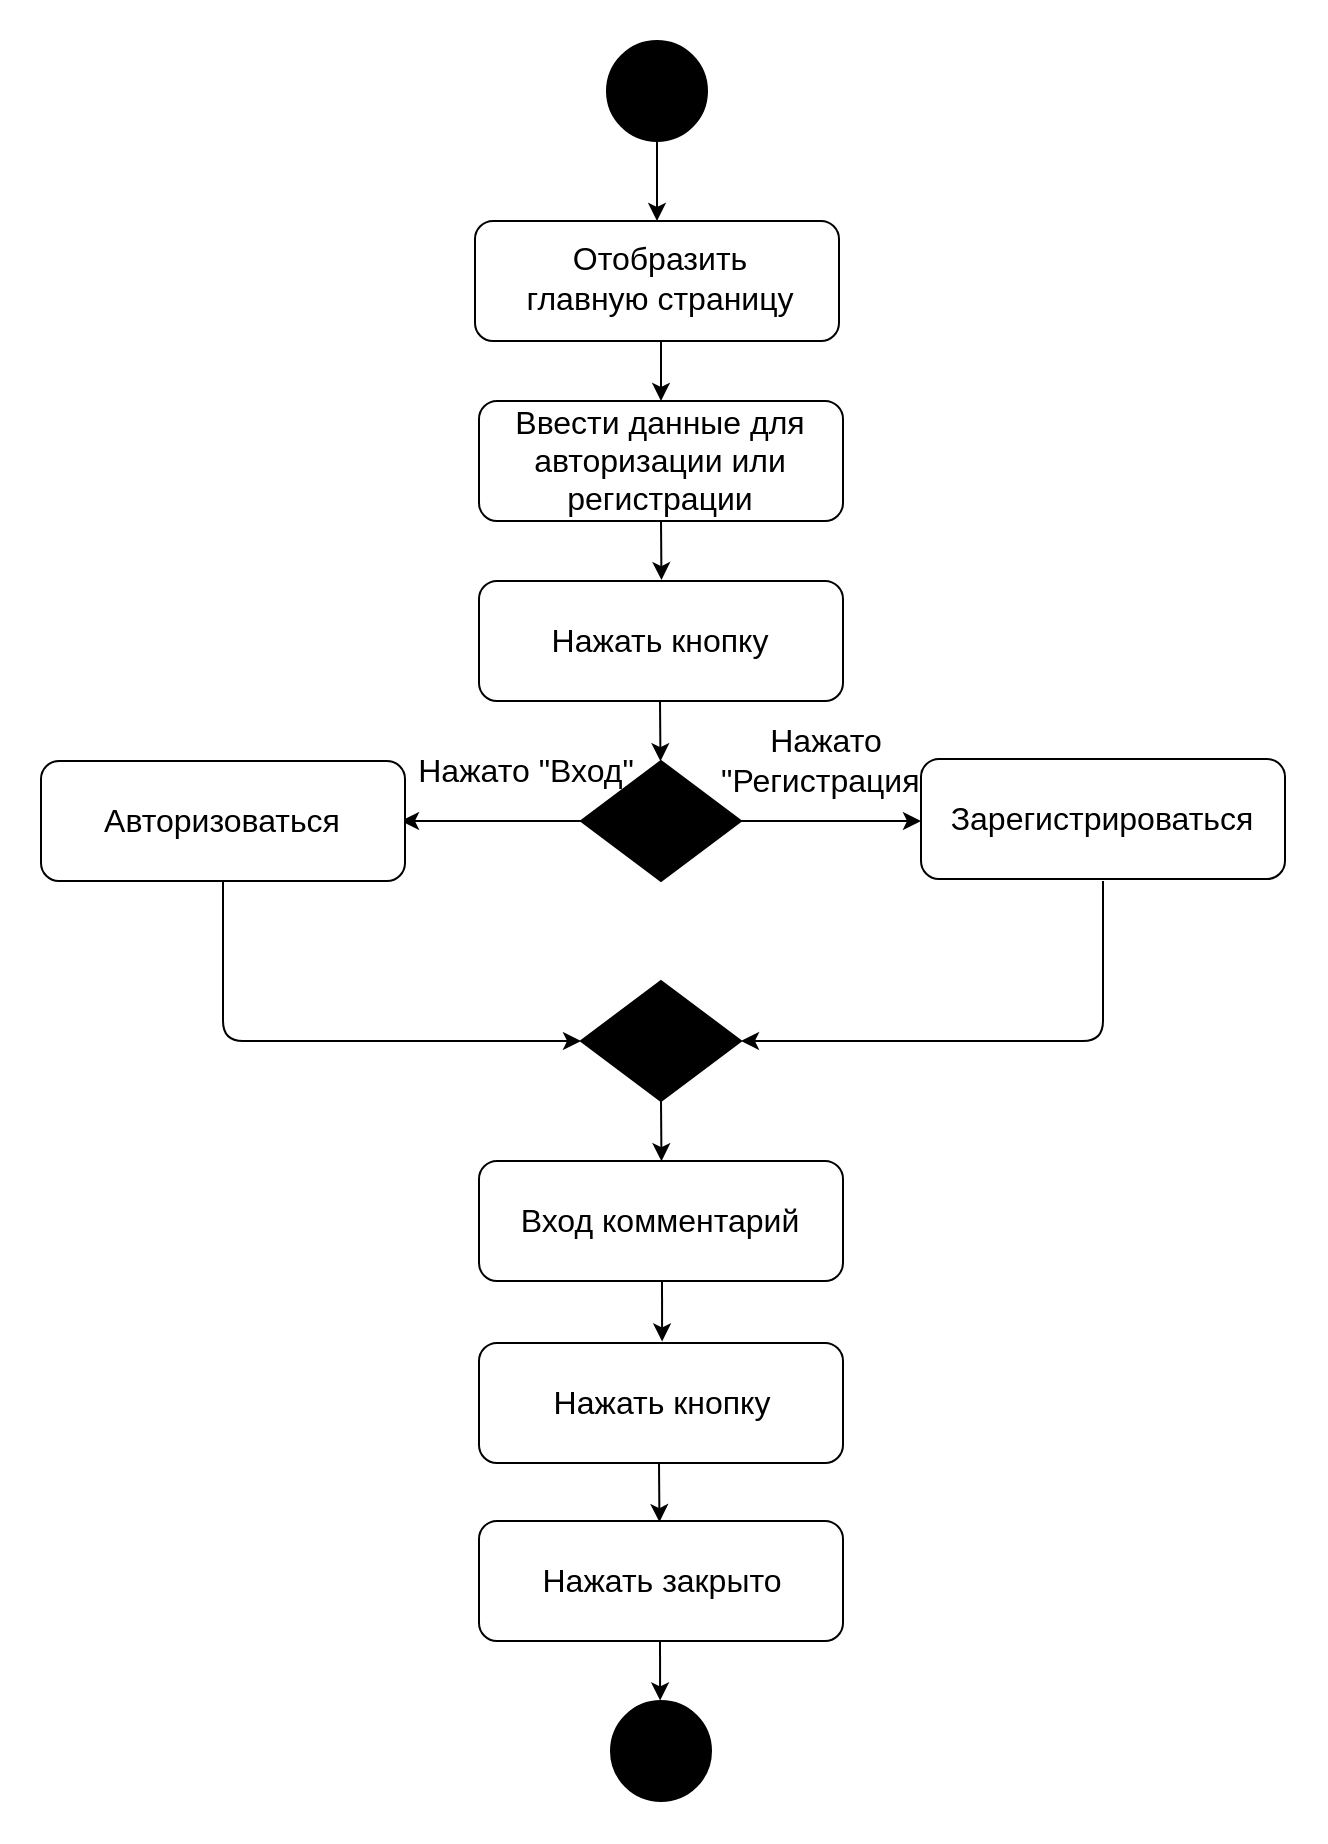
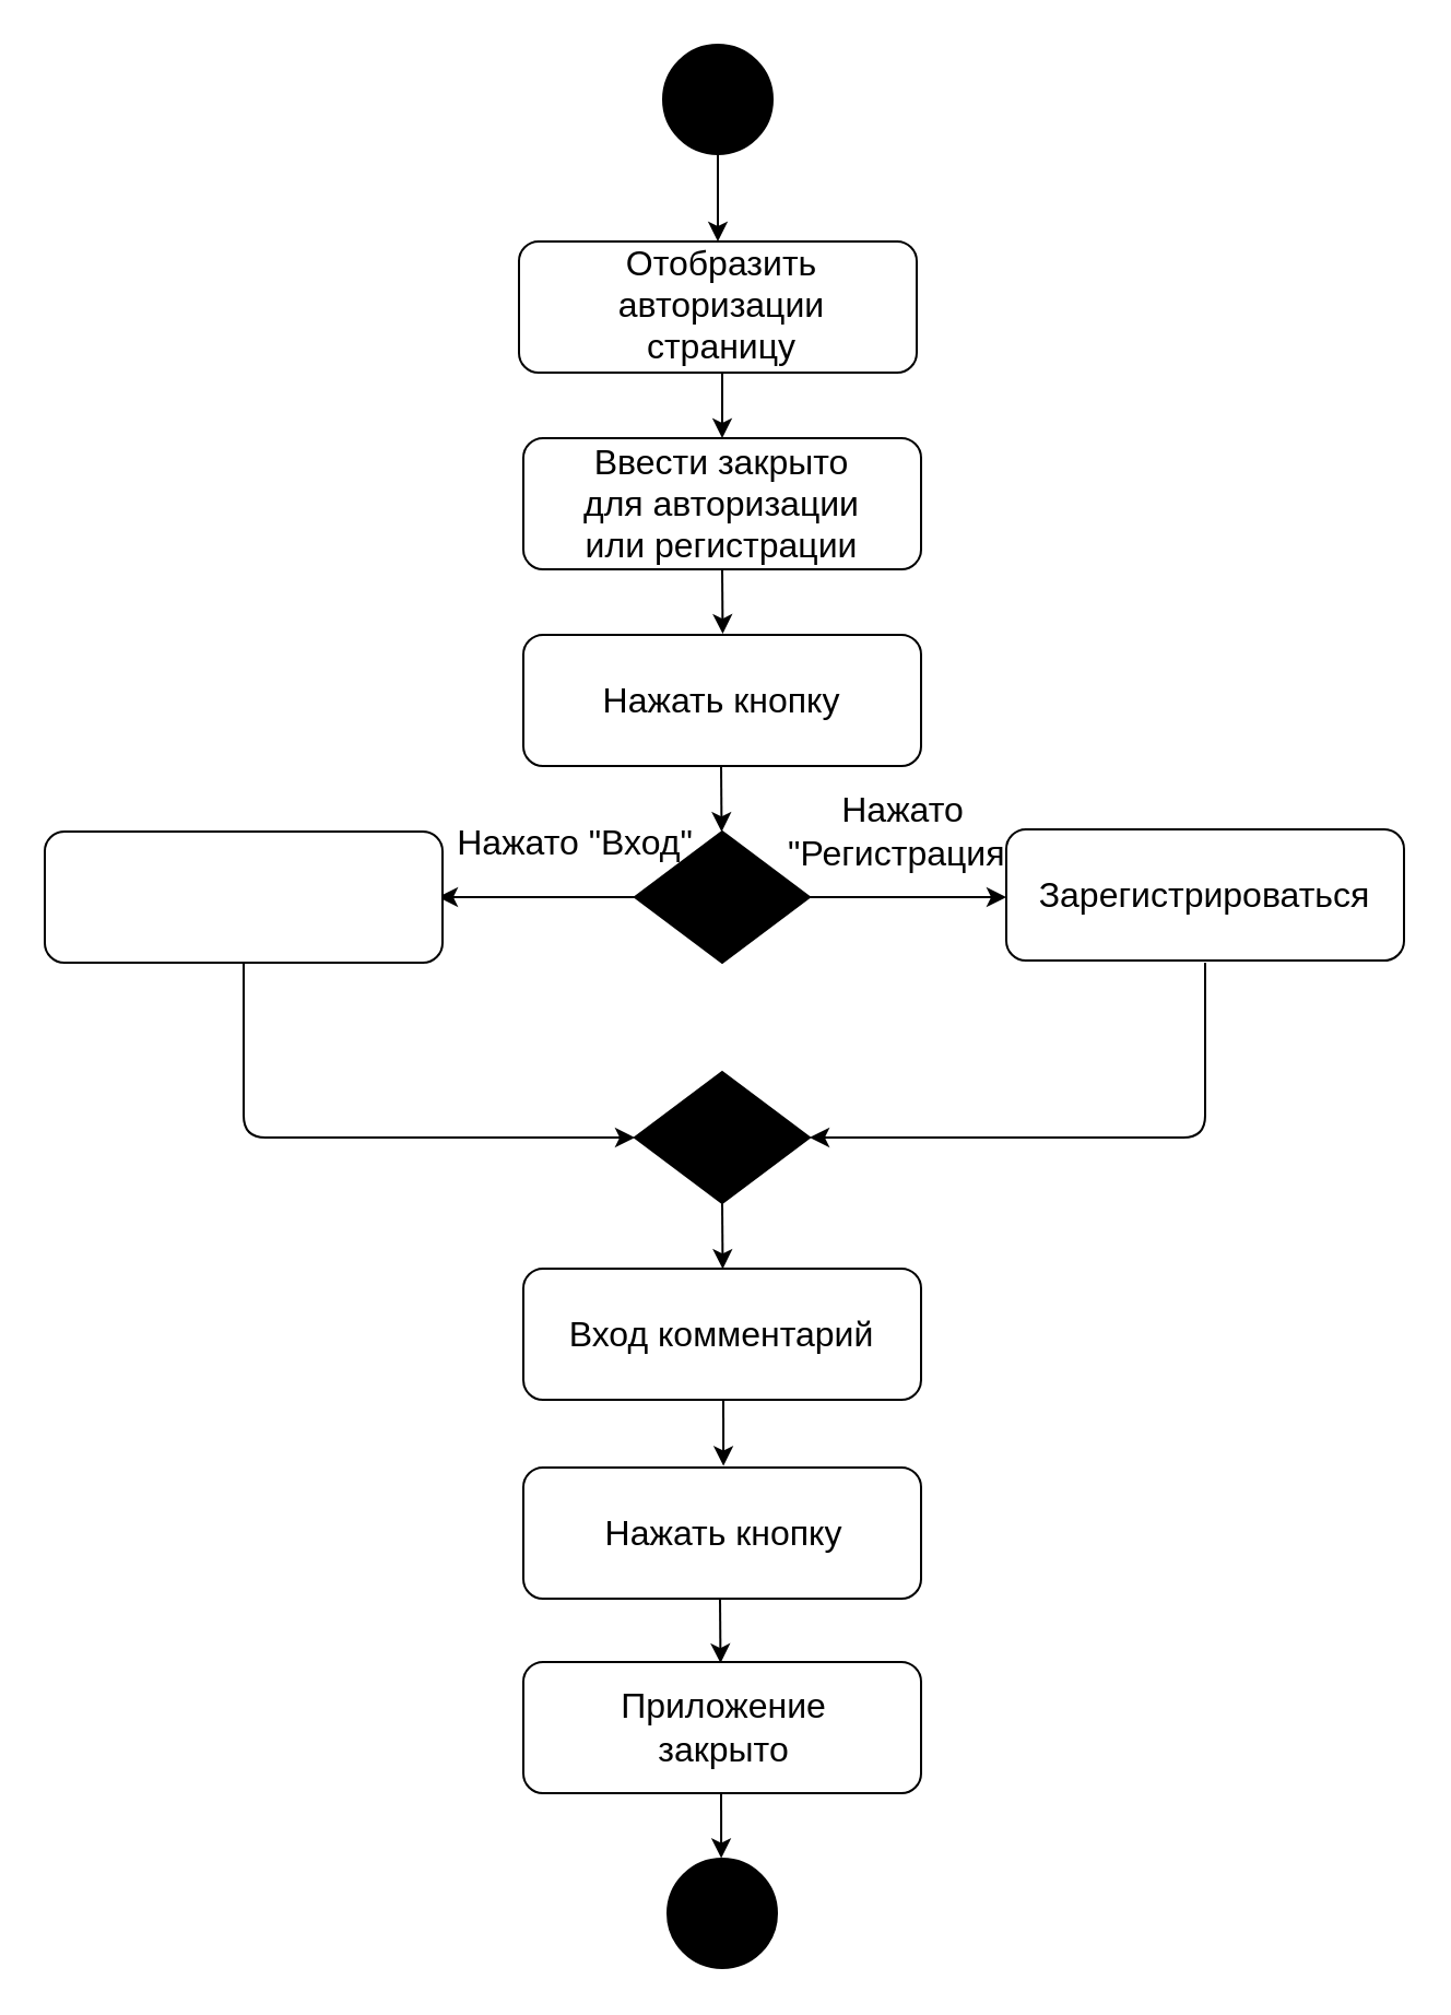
  <mxCell id="0" />
  <mxCell id="1" parent="0" />
  <mxCell id="2" value="" style="ellipse;whiteSpace=wrap;html=1;aspect=fixed;fillColor=#000000;" vertex="1" parent="1"><mxGeometry x="303" y="20" width="50" height="50" as="geometry" /></mxCell>
  <mxCell id="3" value="" style="endArrow=classic;html=1;exitX=0.5;exitY=1;exitDx=0;exitDy=0;" edge="1" parent="1" source="2"><mxGeometry width="50" height="50" relative="1" as="geometry"><mxPoint x="320" y="190" as="sourcePoint" /><mxPoint x="328" y="110" as="targetPoint" /></mxGeometry></mxCell>
  <mxCell id="4" value="" style="rounded=1;whiteSpace=wrap;html=1;fillColor=#FFFFFF;" vertex="1" parent="1"><mxGeometry x="237" y="110" width="182" height="60" as="geometry" /></mxCell>
  <mxCell id="5" value="" style="edgeStyle=orthogonalEdgeStyle;rounded=0;orthogonalLoop=1;jettySize=auto;html=1;" edge="1" parent="1"><mxGeometry relative="1" as="geometry"><mxPoint x="330" y="170" as="sourcePoint" /><mxPoint x="330" y="200" as="targetPoint" /></mxGeometry></mxCell>
- <mxCell id="6" value="&lt;font style=&quot;font-size: 16px&quot;&gt;Отобразить главную страницу&lt;/font&gt;" style="text;html=1;strokeColor=none;fillColor=none;align=center;verticalAlign=middle;whiteSpace=wrap;rounded=0;" vertex="1" parent="1"><mxGeometry x="255" y="114" width="150" height="50" as="geometry" /></mxCell>
+ <mxCell id="6" value="&lt;font style=&quot;font-size: 16px&quot;&gt;Отобразить авторизации страницу&lt;/font&gt;" style="text;html=1;strokeColor=none;fillColor=none;align=center;verticalAlign=middle;whiteSpace=wrap;rounded=0;" vertex="1" parent="1"><mxGeometry x="255" y="114" width="150" height="50" as="geometry" /></mxCell>
  <mxCell id="7" value="" style="rounded=1;whiteSpace=wrap;html=1;fillColor=#FFFFFF;" vertex="1" parent="1"><mxGeometry x="239" y="200" width="182" height="60" as="geometry" /></mxCell>
- <mxCell id="8" value="&lt;font style=&quot;font-size: 16px&quot;&gt;Ввести данные для авторизации или регистрации&lt;/font&gt;" style="text;html=1;strokeColor=none;fillColor=none;align=center;verticalAlign=middle;whiteSpace=wrap;rounded=0;" vertex="1" parent="1"><mxGeometry x="255" y="205" width="150" height="50" as="geometry" /></mxCell>
+ <mxCell id="8" value="&lt;font style=&quot;font-size: 16px&quot;&gt;Ввести закрыто для авторизации или регистрации&lt;/font&gt;" style="text;html=1;strokeColor=none;fillColor=none;align=center;verticalAlign=middle;whiteSpace=wrap;rounded=0;" vertex="1" parent="1"><mxGeometry x="255" y="205" width="150" height="50" as="geometry" /></mxCell>
  <mxCell id="9" value="" style="edgeStyle=orthogonalEdgeStyle;rounded=0;orthogonalLoop=1;jettySize=auto;html=1;" edge="1" parent="1"><mxGeometry relative="1" as="geometry"><mxPoint x="330" y="260" as="sourcePoint" /><mxPoint x="330.235" y="289.529" as="targetPoint" /></mxGeometry></mxCell>
  <mxCell id="10" value="" style="rounded=1;whiteSpace=wrap;html=1;fillColor=#FFFFFF;" vertex="1" parent="1"><mxGeometry x="239" y="290" width="182" height="60" as="geometry" /></mxCell>
  <mxCell id="11" value="&lt;font style=&quot;font-size: 16px&quot;&gt;Нажать кнопку&lt;/font&gt;" style="text;html=1;strokeColor=none;fillColor=none;align=center;verticalAlign=middle;whiteSpace=wrap;rounded=0;" vertex="1" parent="1"><mxGeometry x="255" y="295" width="150" height="50" as="geometry" /></mxCell>
  <mxCell id="12" value="" style="edgeStyle=orthogonalEdgeStyle;rounded=0;orthogonalLoop=1;jettySize=auto;html=1;" edge="1" parent="1"><mxGeometry relative="1" as="geometry"><mxPoint x="329.5" y="350" as="sourcePoint" /><mxPoint x="329.735" y="380.118" as="targetPoint" /></mxGeometry></mxCell>
  <mxCell id="13" value="" style="rhombus;whiteSpace=wrap;html=1;fillColor=#000000;" vertex="1" parent="1"><mxGeometry x="290" y="380" width="80" height="60" as="geometry" /></mxCell>
  <mxCell id="14" value="" style="endArrow=classic;html=1;exitX=0;exitY=0.5;exitDx=0;exitDy=0;" edge="1" parent="1" source="13"><mxGeometry width="50" height="50" relative="1" as="geometry"><mxPoint x="220" y="430" as="sourcePoint" /><mxPoint x="200" y="410" as="targetPoint" /></mxGeometry></mxCell>
  <mxCell id="15" value="&lt;font style=&quot;font-size: 16px&quot;&gt;Нажато &quot;Вход&quot;&lt;/font&gt;" style="text;html=1;strokeColor=none;fillColor=none;align=center;verticalAlign=middle;whiteSpace=wrap;rounded=0;" vertex="1" parent="1"><mxGeometry x="187.5" y="360" width="150" height="50" as="geometry" /></mxCell>
  <mxCell id="16" value="" style="rounded=1;whiteSpace=wrap;html=1;fillColor=#FFFFFF;" vertex="1" parent="1"><mxGeometry x="20" y="380" width="182" height="60" as="geometry" /></mxCell>
- <mxCell id="17" value="&lt;font style=&quot;font-size: 16px&quot;&gt;Авторизоваться&lt;/font&gt;" style="text;html=1;strokeColor=none;fillColor=none;align=center;verticalAlign=middle;whiteSpace=wrap;rounded=0;" vertex="1" parent="1"><mxGeometry x="36" y="385" width="150" height="50" as="geometry" /></mxCell>
  <mxCell id="18" value="&lt;font style=&quot;font-size: 16px&quot;&gt;Нажато &quot;Регистрация&quot;&lt;/font&gt;" style="text;html=1;strokeColor=none;fillColor=none;align=center;verticalAlign=middle;whiteSpace=wrap;rounded=0;" vertex="1" parent="1"><mxGeometry x="337.5" y="355" width="150" height="50" as="geometry" /></mxCell>
  <mxCell id="19" value="" style="endArrow=classic;html=1;exitX=1;exitY=0.5;exitDx=0;exitDy=0;" edge="1" parent="1" source="13"><mxGeometry width="50" height="50" relative="1" as="geometry"><mxPoint x="480.235" y="410.118" as="sourcePoint" /><mxPoint x="460" y="410" as="targetPoint" /></mxGeometry></mxCell>
  <mxCell id="20" value="" style="rounded=1;whiteSpace=wrap;html=1;fillColor=#FFFFFF;" vertex="1" parent="1"><mxGeometry x="460" y="379" width="182" height="60" as="geometry" /></mxCell>
  <mxCell id="21" value="&lt;font style=&quot;font-size: 16px&quot;&gt;Зарегистрироваться&lt;/font&gt;" style="text;html=1;strokeColor=none;fillColor=none;align=center;verticalAlign=middle;whiteSpace=wrap;rounded=0;" vertex="1" parent="1"><mxGeometry x="476" y="384" width="150" height="50" as="geometry" /></mxCell>
  <mxCell id="22" value="" style="endArrow=classic;html=1;exitX=0.5;exitY=1;exitDx=0;exitDy=0;entryX=0;entryY=0.5;entryDx=0;entryDy=0;" edge="1" parent="1" source="16" target="23"><mxGeometry width="50" height="50" relative="1" as="geometry"><mxPoint x="90" y="580" as="sourcePoint" /><mxPoint x="210" y="520" as="targetPoint" /><Array as="points"><mxPoint x="111" y="520" /></Array></mxGeometry></mxCell>
  <mxCell id="23" value="" style="rhombus;whiteSpace=wrap;html=1;fillColor=#000000;" vertex="1" parent="1"><mxGeometry x="290" y="490" width="80" height="60" as="geometry" /></mxCell>
  <mxCell id="24" value="" style="endArrow=classic;html=1;entryX=1;entryY=0.5;entryDx=0;entryDy=0;" edge="1" parent="1" target="23"><mxGeometry width="50" height="50" relative="1" as="geometry"><mxPoint x="551" y="440" as="sourcePoint" /><mxPoint x="522.235" y="529.529" as="targetPoint" /><Array as="points"><mxPoint x="551" y="520" /></Array></mxGeometry></mxCell>
  <mxCell id="25" value="" style="edgeStyle=orthogonalEdgeStyle;rounded=0;orthogonalLoop=1;jettySize=auto;html=1;" edge="1" parent="1"><mxGeometry relative="1" as="geometry"><mxPoint x="330" y="550" as="sourcePoint" /><mxPoint x="330.235" y="580.118" as="targetPoint" /></mxGeometry></mxCell>
  <mxCell id="26" value="" style="rounded=1;whiteSpace=wrap;html=1;fillColor=#FFFFFF;" vertex="1" parent="1"><mxGeometry x="239" y="580" width="182" height="60" as="geometry" /></mxCell>
  <mxCell id="27" value="&lt;font style=&quot;font-size: 16px&quot;&gt;Вход комментарий&lt;/font&gt;" style="text;html=1;strokeColor=none;fillColor=none;align=center;verticalAlign=middle;whiteSpace=wrap;rounded=0;" vertex="1" parent="1"><mxGeometry x="255" y="585" width="150" height="50" as="geometry" /></mxCell>
  <mxCell id="28" value="" style="edgeStyle=orthogonalEdgeStyle;rounded=0;orthogonalLoop=1;jettySize=auto;html=1;" edge="1" parent="1"><mxGeometry relative="1" as="geometry"><mxPoint x="329" y="731" as="sourcePoint" /><mxPoint x="329.235" y="760.529" as="targetPoint" /></mxGeometry></mxCell>
  <mxCell id="29" value="" style="rounded=1;whiteSpace=wrap;html=1;fillColor=#FFFFFF;" vertex="1" parent="1"><mxGeometry x="239" y="671" width="182" height="60" as="geometry" /></mxCell>
  <mxCell id="30" value="&lt;span style=&quot;font-size: 16px&quot;&gt;Нажать кнопку&lt;/span&gt;" style="text;html=1;strokeColor=none;fillColor=none;align=center;verticalAlign=middle;whiteSpace=wrap;rounded=0;" vertex="1" parent="1"><mxGeometry x="256" y="676" width="150" height="50" as="geometry" /></mxCell>
  <mxCell id="31" value="" style="edgeStyle=orthogonalEdgeStyle;rounded=0;orthogonalLoop=1;jettySize=auto;html=1;" edge="1" parent="1"><mxGeometry relative="1" as="geometry"><mxPoint x="330.5" y="640.5" as="sourcePoint" /><mxPoint x="330.559" y="670.206" as="targetPoint" /></mxGeometry></mxCell>
  <mxCell id="32" value="" style="rounded=1;whiteSpace=wrap;html=1;fillColor=#FFFFFF;" vertex="1" parent="1"><mxGeometry x="239" y="760" width="182" height="60" as="geometry" /></mxCell>
- <mxCell id="33" value="&lt;span style=&quot;font-size: 16px&quot;&gt;Нажать закрыто&lt;/span&gt;" style="text;html=1;strokeColor=none;fillColor=none;align=center;verticalAlign=middle;whiteSpace=wrap;rounded=0;" vertex="1" parent="1"><mxGeometry x="256" y="765" width="150" height="50" as="geometry" /></mxCell>
+ <mxCell id="33" value="&lt;span style=&quot;font-size: 16px&quot;&gt;Приложение закрыто&lt;/span&gt;" style="text;html=1;strokeColor=none;fillColor=none;align=center;verticalAlign=middle;whiteSpace=wrap;rounded=0;" vertex="1" parent="1"><mxGeometry x="256" y="765" width="150" height="50" as="geometry" /></mxCell>
  <mxCell id="34" value="" style="ellipse;whiteSpace=wrap;html=1;aspect=fixed;fillColor=#000000;" vertex="1" parent="1"><mxGeometry x="305" y="850" width="50" height="50" as="geometry" /></mxCell>
  <mxCell id="35" value="" style="edgeStyle=orthogonalEdgeStyle;rounded=0;orthogonalLoop=1;jettySize=auto;html=1;" edge="1" parent="1"><mxGeometry relative="1" as="geometry"><mxPoint x="329.5" y="820" as="sourcePoint" /><mxPoint x="329.559" y="849.706" as="targetPoint" /></mxGeometry></mxCell>
